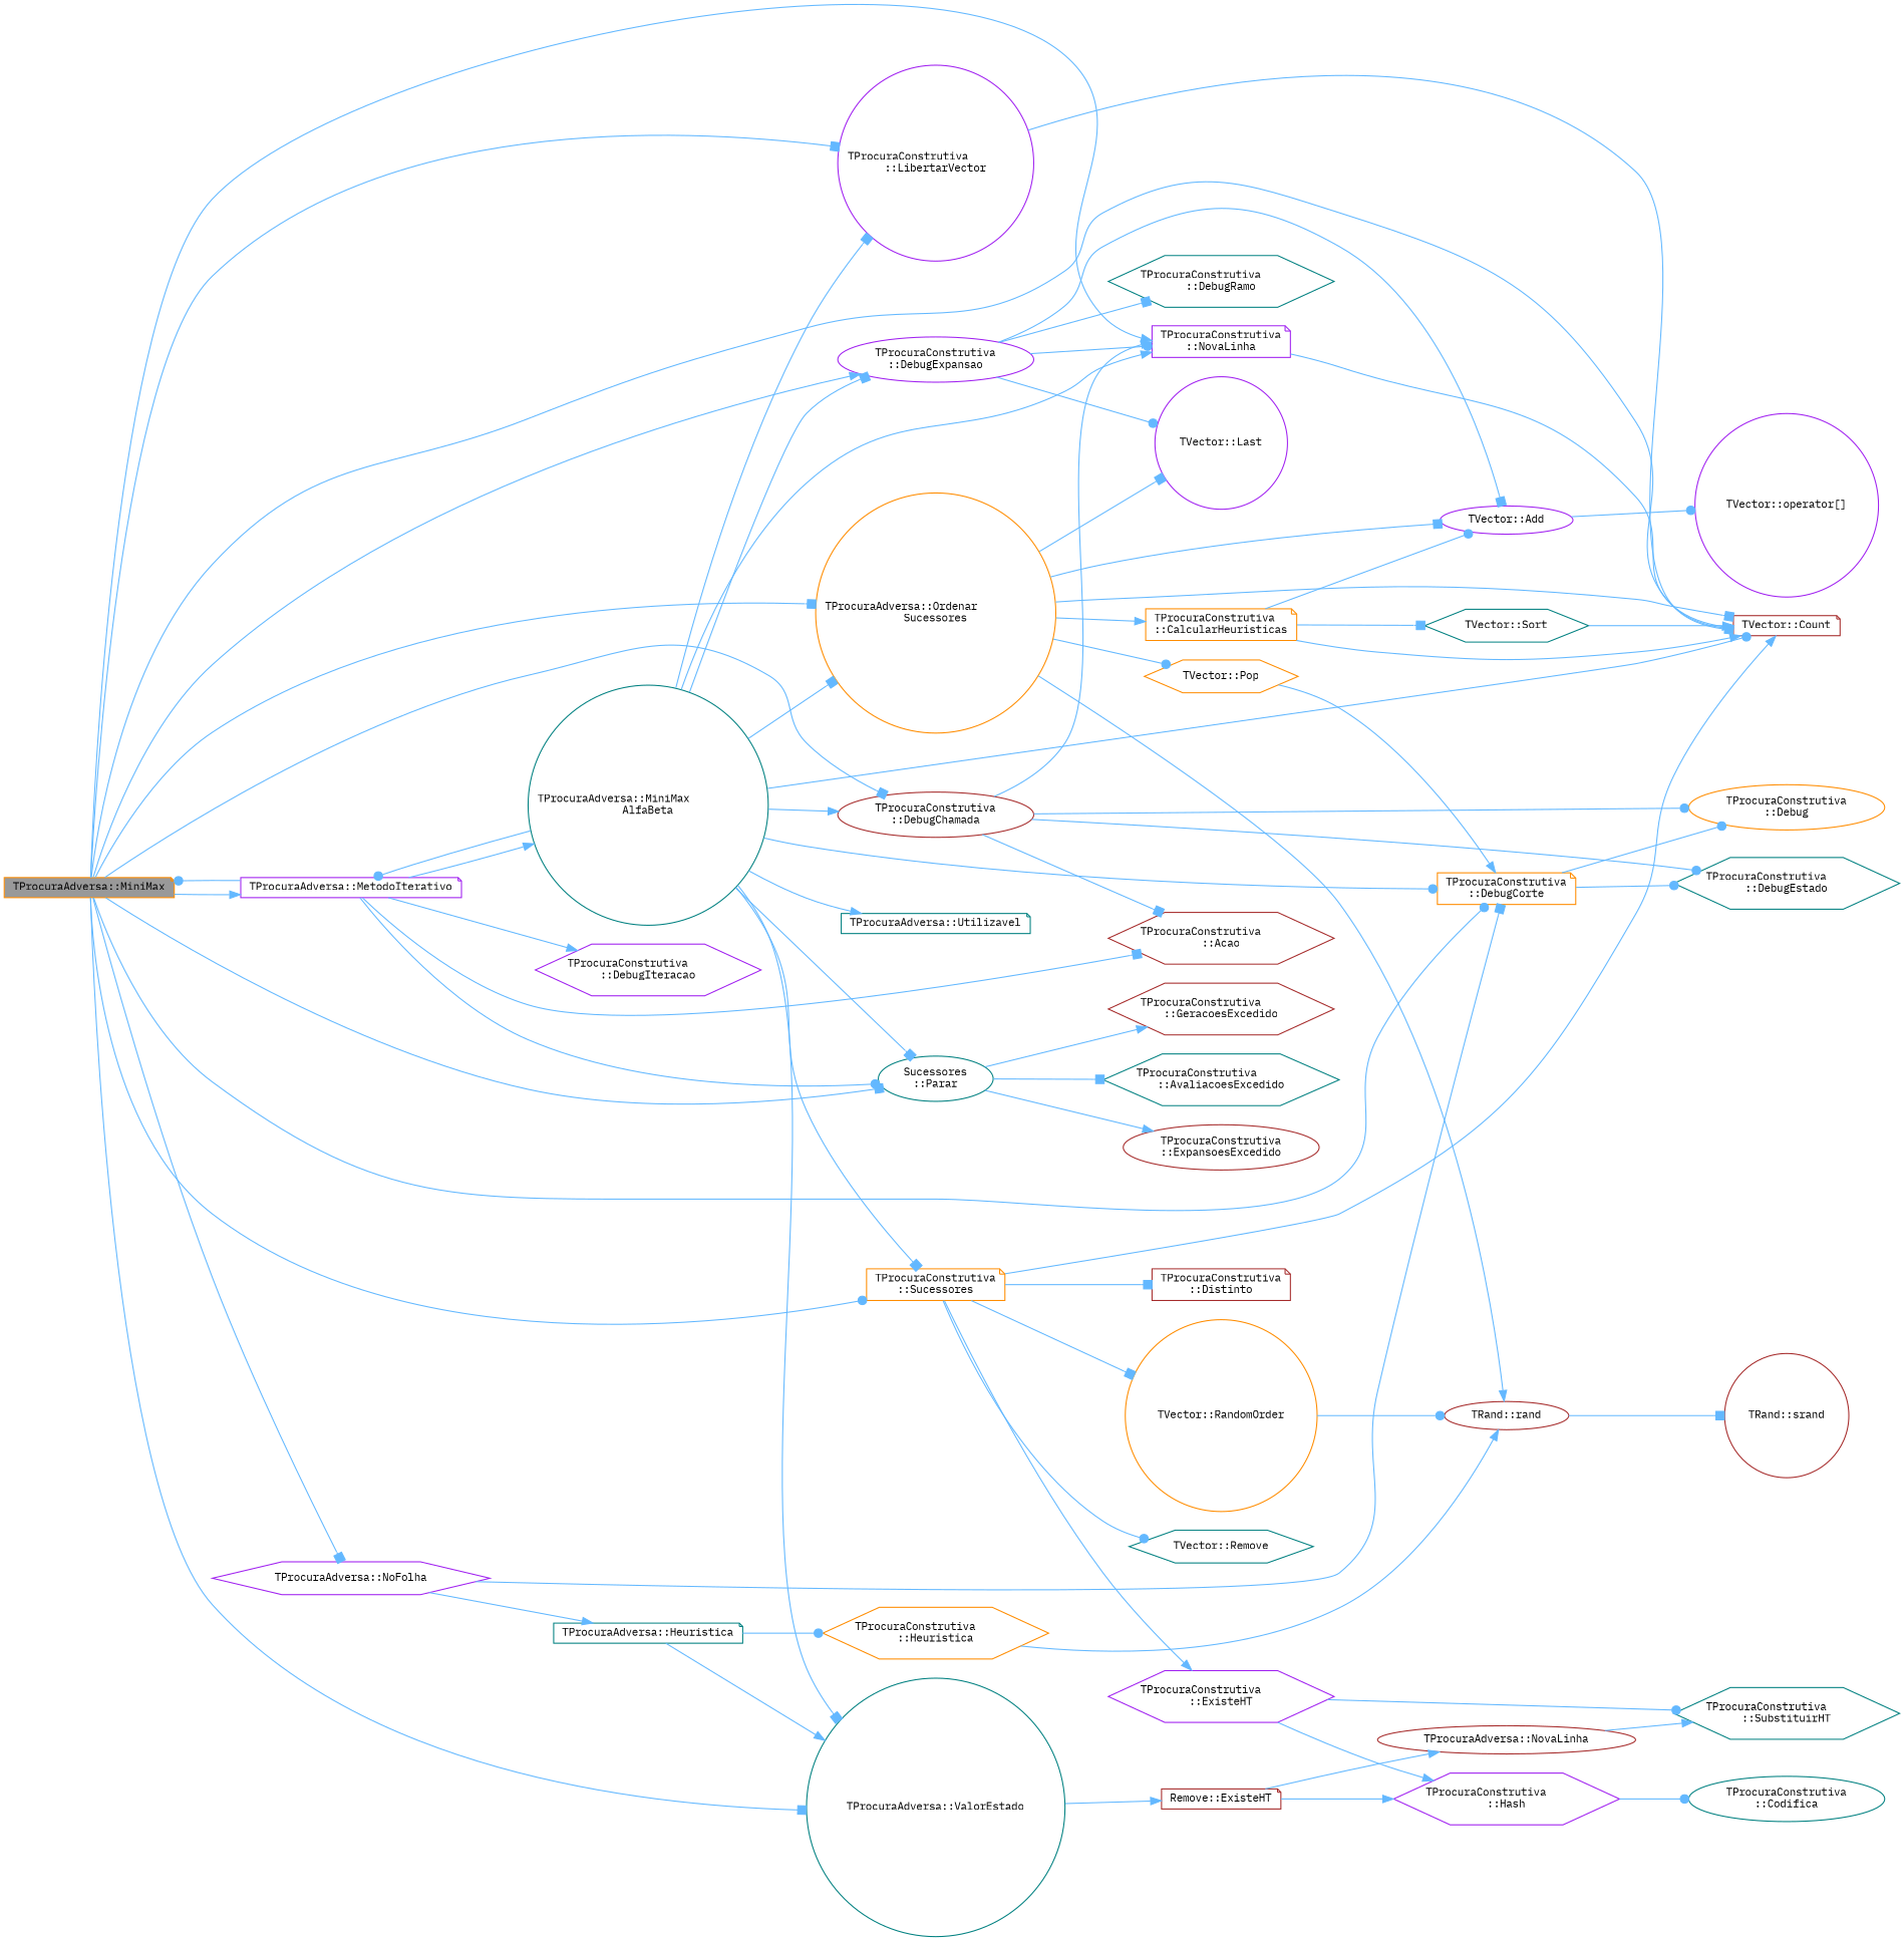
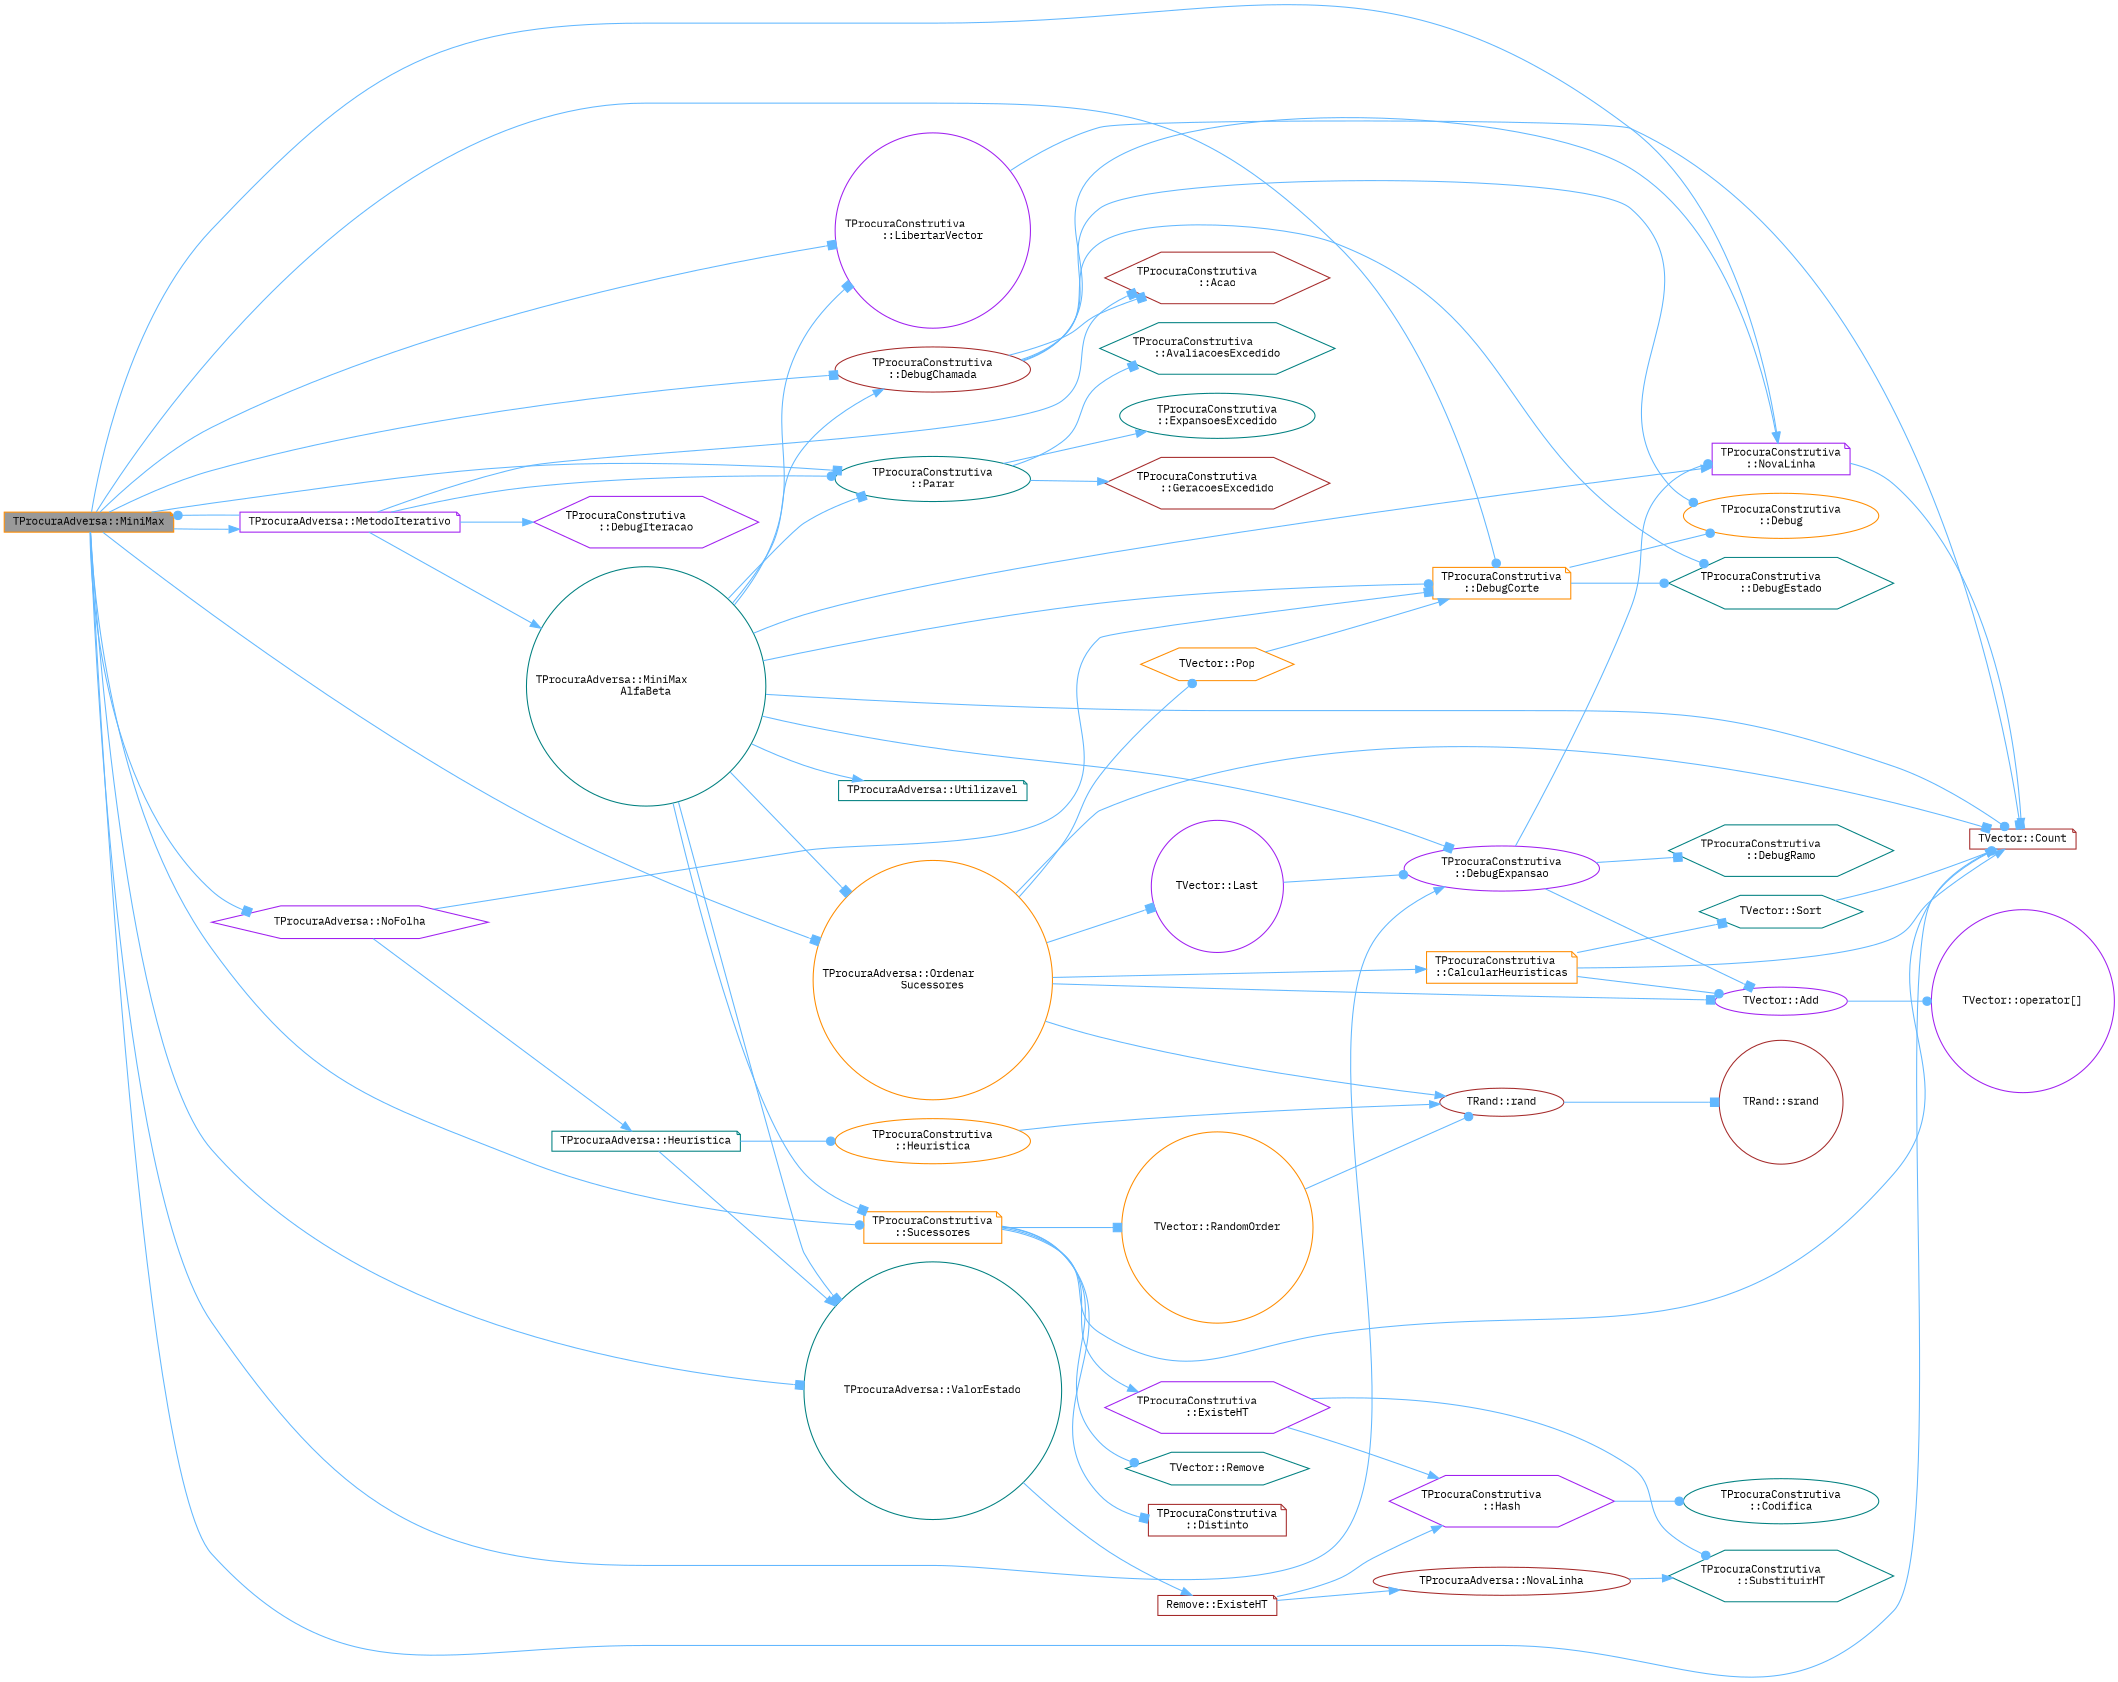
  digraph {
    fontname="IBM Plex Mono"
    rankdir=LR
    node [color=teal fillcolor=white fontname="IBM Plex Mono" fontsize=10 shape=hexagon style=filled]
    edge [arrowhead=normal color=steelblue1 fontname="IBM Plex Mono" fontsize=10 labelfontname=Helvetica labelfontsize=10 style=solid]
    n1 [color=darkorange fillcolor=grey60 fontcolor=black height=0.2 label="TProcuraAdversa::MiniMax" shape=note width=0.4]
    n2 [color=brown height=0.2 label="TVector::Count" shape=note width=0.4]
    n3 [color=brown height=0.2 label="TProcuraConstrutiva\l::DebugChamada" shape=ellipse width=0.4]
    n4 [color=purple height=0.2 label="TProcuraConstrutiva\l::NovaLinha" shape=note width=0.4]
    n5 [color=darkorange height=0.2 label="TProcuraConstrutiva\l::DebugCorte" shape=note width=0.4]
    n6 [color=purple height=0.2 label="TProcuraConstrutiva\l::DebugExpansao" shape=ellipse width=0.4]
    n7 [color=purple height=0.2 label="TProcuraConstrutiva\l::LibertarVector" shape=circle width=0.4]
    n8 [color=purple height=0.2 label="TProcuraAdversa::MetodoIterativo" shape=note width=0.4]
    n9 [color=purple height=0.2 label="TProcuraAdversa::NoFolha" width=0.4]
    n10 [height=0.2 label="TProcuraAdversa::ValorEstado" shape=circle width=0.4]
    n11 [color=darkorange height=0.2 label="TProcuraAdversa::Ordenar\lSucessores" shape=circle width=0.4]
-   n12 [height=0.2 label="Sucessores\l::Parar" shape=ellipse width=0.4]
+   n12 [height=0.2 label="TProcuraConstrutiva\l::Parar" shape=ellipse width=0.4]
    n13 [color=darkorange height=0.2 label="TProcuraConstrutiva\l::Sucessores" shape=note width=0.4]
    n14 [color=brown height=0.2 label="TProcuraConstrutiva\l::Acao" width=0.4]
    n15 [color=darkorange height=0.2 label="TProcuraConstrutiva\l::Debug" shape=ellipse width=0.4]
    n16 [height=0.2 label="TProcuraConstrutiva\l::DebugEstado" width=0.4]
    n17 [color=purple height=0.2 label="TVector::Add" shape=ellipse width=0.4]
    n18 [height=0.2 label="TProcuraConstrutiva\l::DebugRamo" width=0.4]
    n19 [color=purple height=0.2 label="TVector::Last" shape=circle width=0.4]
    n20 [color=purple height=0.2 label="TProcuraConstrutiva\l::DebugIteracao" width=0.4]
    n21 [height=0.2 label="TProcuraAdversa::MiniMax\lAlfaBeta" shape=circle width=0.4]
    n22 [height=0.2 label="TProcuraAdversa::Heuristica" shape=note width=0.4]
    n23 [color=brown height=0.2 label="Remove::ExisteHT" shape=note width=0.4]
    n24 [color=darkorange height=0.2 label="TVector::Pop" width=0.4]
    n25 [color=brown height=0.2 label="TRand::rand" shape=ellipse width=0.4]
    n26 [color=darkorange height=0.2 label="TProcuraConstrutiva\l::CalcularHeuristicas" shape=note width=0.4]
    n27 [height=0.2 label="TProcuraConstrutiva\l::AvaliacoesExcedido" width=0.4]
-   n28 [color=brown height=0.2 label="TProcuraConstrutiva\l::ExpansoesExcedido" shape=ellipse width=0.4]
+   n28 [height=0.2 label="TProcuraConstrutiva\l::ExpansoesExcedido" shape=ellipse width=0.4]
    n29 [color=brown height=0.2 label="TProcuraConstrutiva\l::GeracoesExcedido" width=0.4]
    n30 [color=brown height=0.2 label="TProcuraConstrutiva\l::Distinto" shape=note width=0.4]
    n31 [color=purple height=0.2 label="TProcuraConstrutiva\l::ExisteHT" width=0.4]
    n32 [color=darkorange height=0.2 label="TVector::RandomOrder" shape=circle width=0.4]
    n33 [height=0.2 label="TVector::Remove" width=0.4]
    n34 [color=purple height=0.2 label="TVector::operator[]" shape=circle width=0.4]
    n35 [height=0.2 label="TProcuraAdversa::Utilizavel" shape=note width=0.4]
-   n36 [color=darkorange height=0.2 label="TProcuraConstrutiva\l::Heuristica" width=0.4]
+   n36 [color=darkorange height=0.2 label="TProcuraConstrutiva\l::Heuristica" shape=ellipse width=0.4]
    n37 [color=brown height=0.2 label="TRand::srand" shape=circle width=0.4]
    n38 [color=purple height=0.2 label="TProcuraConstrutiva\l::Hash" width=0.4]
    n39 [color=brown height=0.2 label="TProcuraAdversa::NovaLinha" shape=ellipse width=0.4]
    n40 [height=0.2 label="TProcuraConstrutiva\l::Codifica" shape=ellipse width=0.4]
    n41 [height=0.2 label="TProcuraConstrutiva\l::SubstituirHT" width=0.4]
    n42 [height=0.2 label="TVector::Sort" width=0.4]
    n1 -> n2 [arrowhead=dot]
    n1 -> n3 [arrowhead=box]
    n1 -> n4
    n1 -> n5 [arrowhead=dot]
    n1 -> n6
    n1 -> n7 [arrowhead=box]
    n1 -> n8
    n1 -> n9 [arrowhead=box]
    n1 -> n10 [arrowhead=box]
    n1 -> n11 [arrowhead=box]
    n1 -> n12 [arrowhead=box]
    n1 -> n13 [arrowhead=dot]
    n3 -> n4
    n3 -> n14 [arrowhead=box]
    n3 -> n15 [arrowhead=dot]
    n3 -> n16 [arrowhead=dot]
    n4 -> n2
    n5 -> n15 [arrowhead=dot]
    n5 -> n16 [arrowhead=dot]
    n6 -> n4 [arrowhead=dot]
    n6 -> n17 [arrowhead=box]
    n6 -> n18 [arrowhead=box]
-   n6 -> n19 [arrowhead=dot]
+   n19 -> n6 [arrowhead=dot]
    n7 -> n2 [arrowhead=box]
    n8 -> n1 [arrowhead=dot]
    n8 -> n12 [arrowhead=dot]
    n8 -> n14 [arrowhead=box]
    n8 -> n20
    n8 -> n21
    n9 -> n5 [arrowhead=box]
    n9 -> n22
    n10 -> n23
    n11 -> n2 [arrowhead=box]
    n11 -> n17 [arrowhead=box]
    n11 -> n19 [arrowhead=box]
    n11 -> n24 [arrowhead=dot]
    n11 -> n25
    n11 -> n26
    n12 -> n27 [arrowhead=box]
    n12 -> n28
    n12 -> n29
    n13 -> n2
    n13 -> n30 [arrowhead=box]
    n13 -> n31
    n13 -> n32 [arrowhead=box]
    n13 -> n33 [arrowhead=dot]
    n17 -> n34 [arrowhead=dot]
    n21 -> n2 [arrowhead=dot]
    n21 -> n3
    n21 -> n4
    n21 -> n5 [arrowhead=dot]
    n21 -> n6 [arrowhead=box]
    n21 -> n7 [arrowhead=box]
-   n21 -> n8 [arrowhead=dot]
    n21 -> n10 [arrowhead=box]
    n21 -> n11 [arrowhead=box]
    n21 -> n12 [arrowhead=box]
    n21 -> n13 [arrowhead=box]
    n21 -> n35
    n22 -> n10
    n22 -> n36 [arrowhead=dot]
    n23 -> n38
    n23 -> n39
    n24 -> n5
    n25 -> n37 [arrowhead=box]
    n26 -> n2
    n26 -> n17 [arrowhead=dot]
    n26 -> n42 [arrowhead=box]
    n31 -> n38
    n31 -> n41 [arrowhead=dot]
    n32 -> n25 [arrowhead=dot]
    n36 -> n25
    n38 -> n40 [arrowhead=dot]
    n39 -> n41
    n42 -> n2
  }
